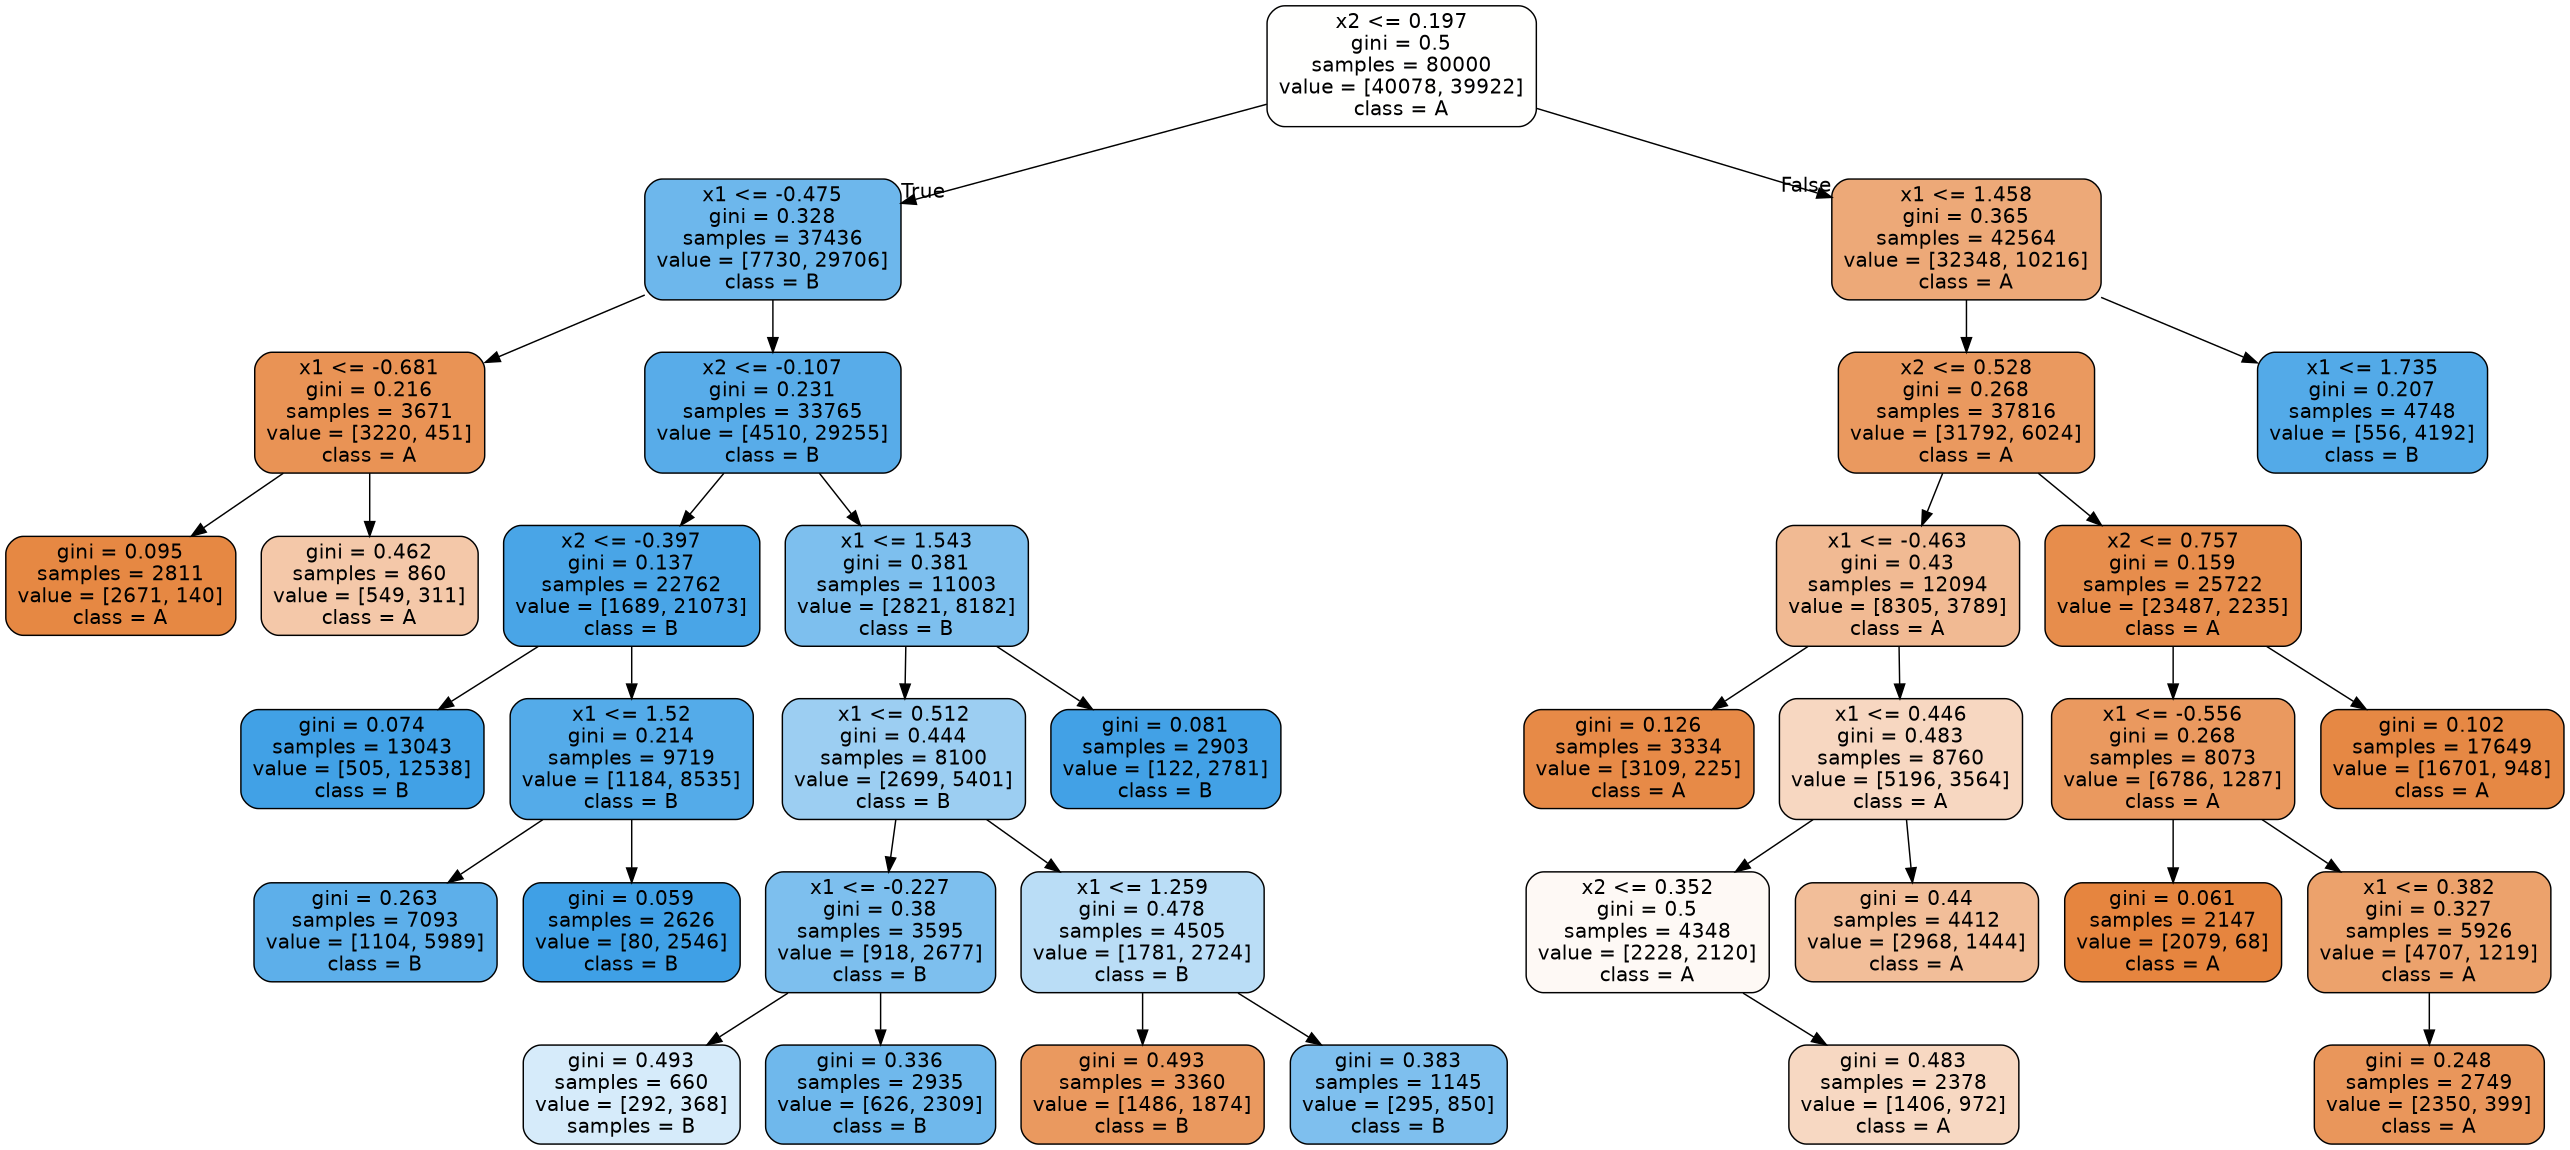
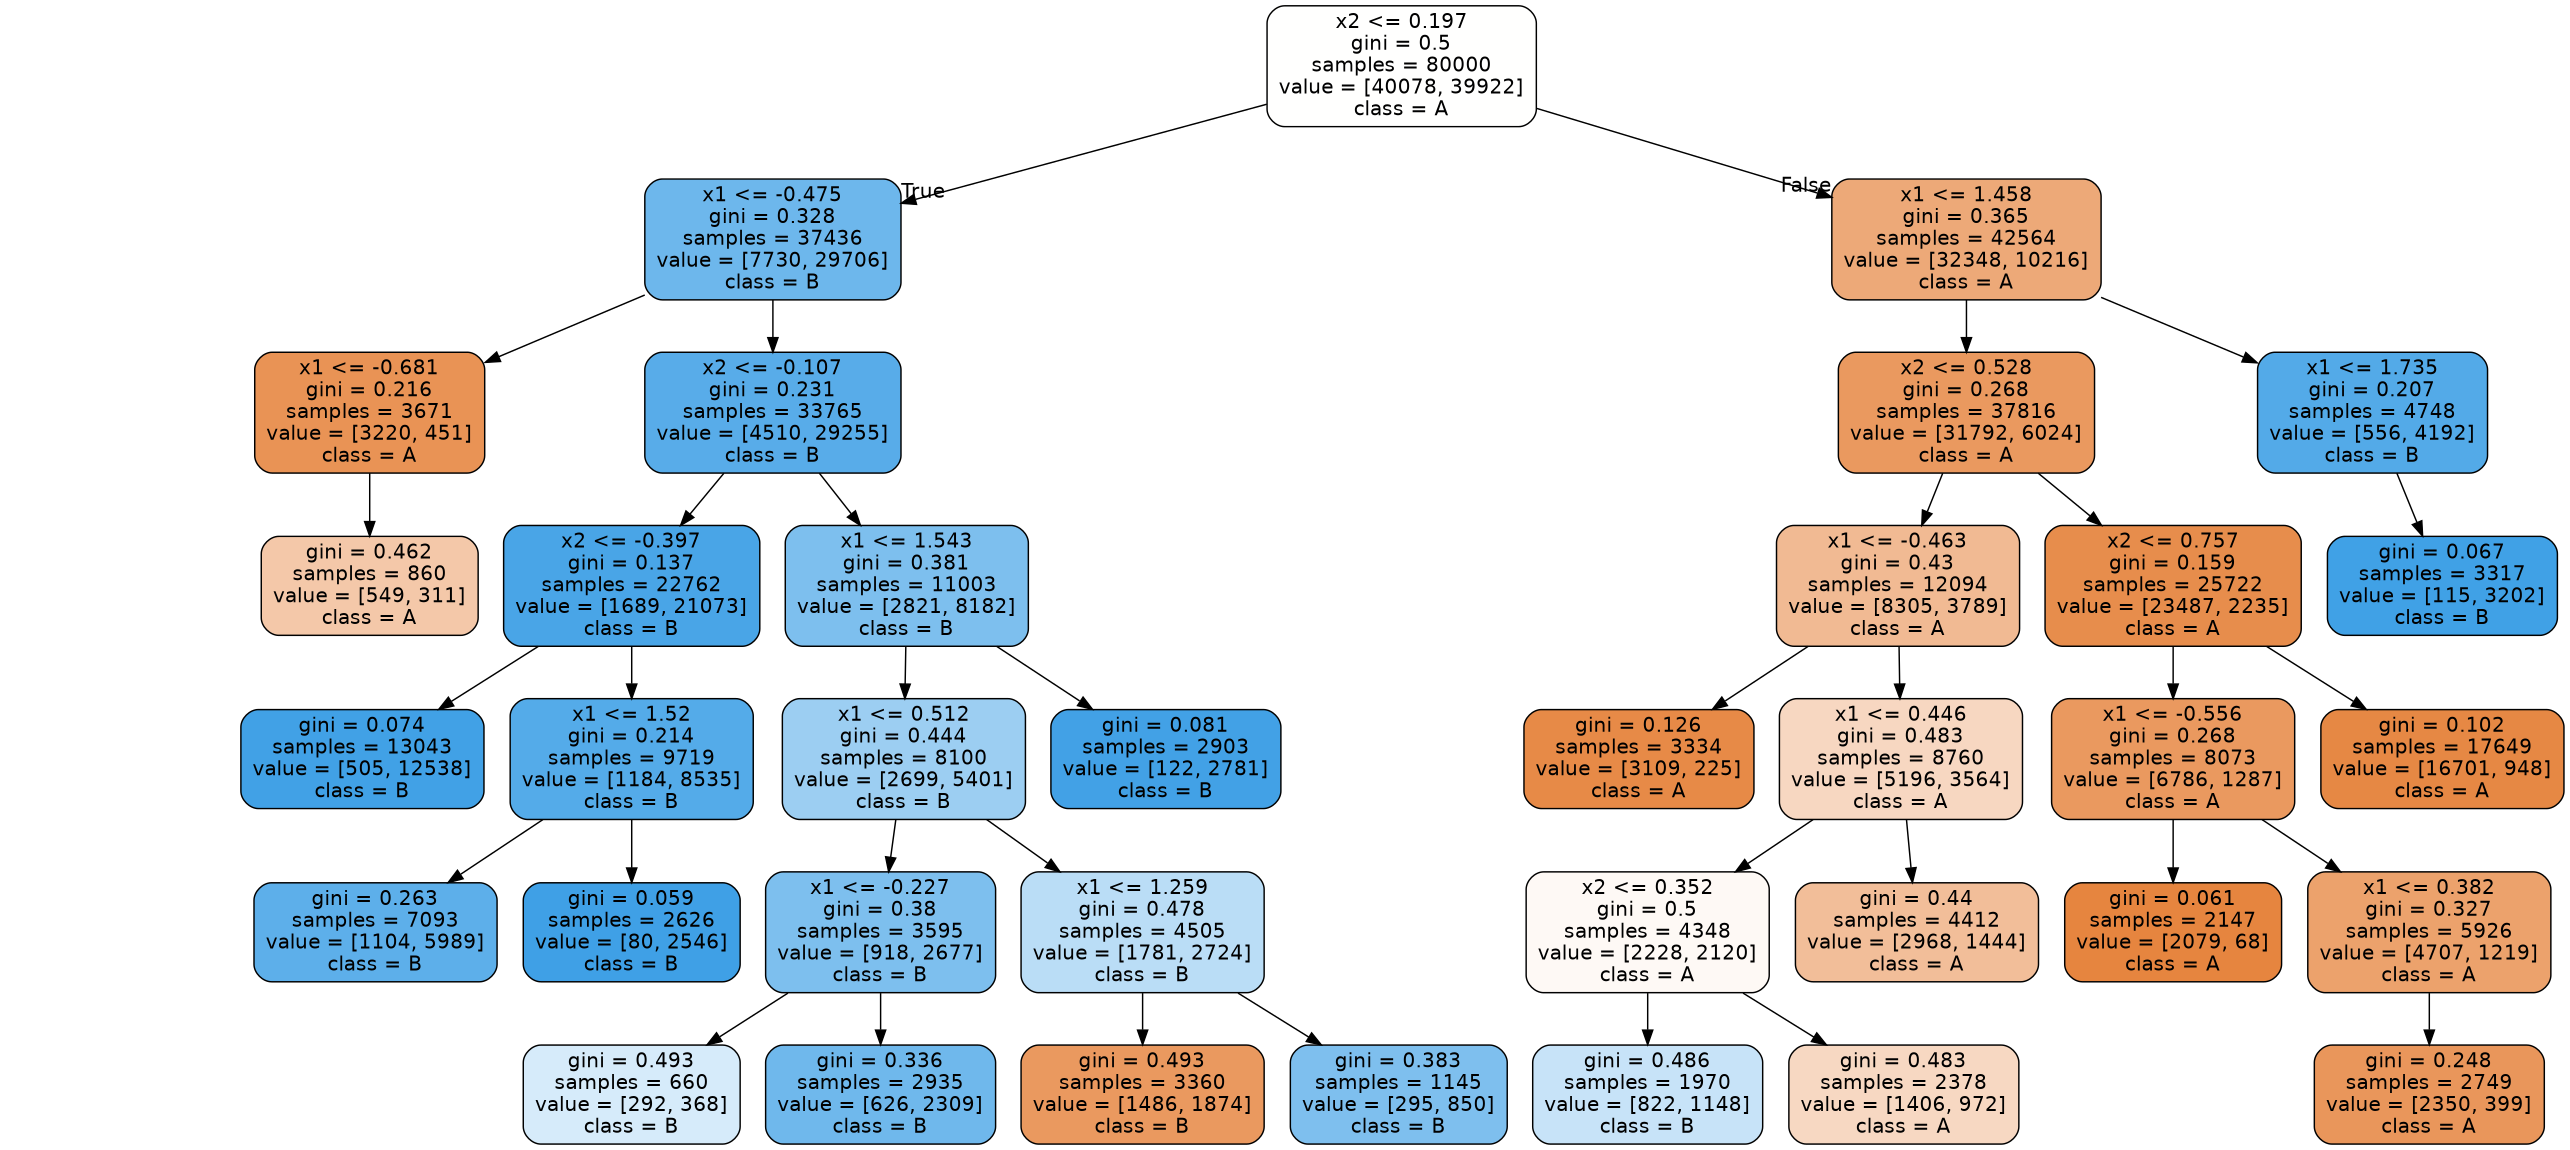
  digraph {
    node [color=black fillcolor="#ea995f" fontname=helvetica shape=box style="filled, rounded"]
    edge [fontname=helvetica]
    n1 [fillcolor="#fffffe" label="x2 <= 0.197\ngini = 0.5\nsamples = 80000\nvalue = [40078, 39922]\nclass = A"]
    n2 [fillcolor="#6db7ec" label="x1 <= -0.475\ngini = 0.328\nsamples = 37436\nvalue = [7730, 29706]\nclass = B"]
    n3 [fillcolor="#eda978" label="x1 <= 1.458\ngini = 0.365\nsamples = 42564\nvalue = [32348, 10216]\nclass = A"]
    n4 [fillcolor="#e99355" label="x1 <= -0.681\ngini = 0.216\nsamples = 3671\nvalue = [3220, 451]\nclass = A"]
    n5 [fillcolor="#58ace9" label="x2 <= -0.107\ngini = 0.231\nsamples = 33765\nvalue = [4510, 29255]\nclass = B"]
    n6 [label="x2 <= 0.528\ngini = 0.268\nsamples = 37816\nvalue = [31792, 6024]\nclass = A"]
    n7 [fillcolor="#53aae8" label="x1 <= 1.735\ngini = 0.207\nsamples = 4748\nvalue = [556, 4192]\nclass = B"]
-   n8 [fillcolor="#e68843" label="gini = 0.095\nsamples = 2811\nvalue = [2671, 140]\nclass = A"]
    n9 [fillcolor="#f4c8a9" label="gini = 0.462\nsamples = 860\nvalue = [549, 311]\nclass = A"]
    n10 [fillcolor="#49a5e7" label="x2 <= -0.397\ngini = 0.137\nsamples = 22762\nvalue = [1689, 21073]\nclass = B"]
    n11 [fillcolor="#7dbfee" label="x1 <= 1.543\ngini = 0.381\nsamples = 11003\nvalue = [2821, 8182]\nclass = B"]
    n12 [fillcolor="#41a1e6" label="gini = 0.074\nsamples = 13043\nvalue = [505, 12538]\nclass = B"]
    n13 [fillcolor="#54abe9" label="x1 <= 1.52\ngini = 0.214\nsamples = 9719\nvalue = [1184, 8535]\nclass = B"]
    n14 [fillcolor="#9ccef2" label="x1 <= 0.512\ngini = 0.444\nsamples = 8100\nvalue = [2699, 5401]\nclass = B"]
    n15 [fillcolor="#42a1e6" label="gini = 0.081\nsamples = 2903\nvalue = [122, 2781]\nclass = B"]
    n16 [fillcolor="#5dafea" label="gini = 0.263\nsamples = 7093\nvalue = [1104, 5989]\nclass = B"]
    n17 [fillcolor="#3fa0e6" label="gini = 0.059\nsamples = 2626\nvalue = [80, 2546]\nclass = B"]
    n18 [fillcolor="#7dbfee" label="x1 <= -0.227\ngini = 0.38\nsamples = 3595\nvalue = [918, 2677]\nclass = B"]
    n19 [fillcolor="#baddf6" label="x1 <= 1.259\ngini = 0.478\nsamples = 4505\nvalue = [1781, 2724]\nclass = B"]
-   n20 [fillcolor="#d6ebfa" label="gini = 0.493\nsamples = 660\nvalue = [292, 368]\nsamples = B"]
+   n20 [fillcolor="#d6ebfa" label="gini = 0.493\nsamples = 660\nvalue = [292, 368]\nclass = B"]
    n21 [fillcolor="#6fb8ec" label="gini = 0.336\nsamples = 2935\nvalue = [626, 2309]\nclass = B"]
    n22 [label="gini = 0.493\nsamples = 3360\nvalue = [1486, 1874]\nclass = B"]
    n23 [fillcolor="#7ebfee" label="gini = 0.383\nsamples = 1145\nvalue = [295, 850]\nclass = B"]
    n24 [fillcolor="#f1ba93" label="x1 <= -0.463\ngini = 0.43\nsamples = 12094\nvalue = [8305, 3789]\nclass = A"]
    n25 [fillcolor="#e78d4c" label="x2 <= 0.757\ngini = 0.159\nsamples = 25722\nvalue = [23487, 2235]\nclass = A"]
+   n26 [fillcolor="#40a1e6" label="gini = 0.067\nsamples = 3317\nvalue = [115, 3202]\nclass = B"]
    n27 [fillcolor="#e78a47" label="gini = 0.126\nsamples = 3334\nvalue = [3109, 225]\nclass = A"]
    n28 [fillcolor="#f7d7c1" label="x1 <= 0.446\ngini = 0.483\nsamples = 8760\nvalue = [5196, 3564]\nclass = A"]
    n29 [label="x1 <= -0.556\ngini = 0.268\nsamples = 8073\nvalue = [6786, 1287]\nclass = A"]
    n30 [fillcolor="#e68844" label="gini = 0.102\nsamples = 17649\nvalue = [16701, 948]\nclass = A"]
    n31 [fillcolor="#fef9f5" label="x2 <= 0.352\ngini = 0.5\nsamples = 4348\nvalue = [2228, 2120]\nclass = A"]
    n32 [fillcolor="#f2be99" label="gini = 0.44\nsamples = 4412\nvalue = [2968, 1444]\nclass = A"]
+   n33 [fillcolor="#c7e3f8" label="gini = 0.486\nsamples = 1970\nvalue = [822, 1148]\nclass = B"]
    n34 [fillcolor="#f7d8c2" label="gini = 0.483\nsamples = 2378\nvalue = [1406, 972]\nclass = A"]
    n35 [fillcolor="#e6853f" label="gini = 0.061\nsamples = 2147\nvalue = [2079, 68]\nclass = A"]
    n36 [fillcolor="#eca26c" label="x1 <= 0.382\ngini = 0.327\nsamples = 5926\nvalue = [4707, 1219]\nclass = A"]
    n37 [fillcolor="#e9965b" label="gini = 0.248\nsamples = 2749\nvalue = [2350, 399]\nclass = A"]
    n1 -> n2 [headlabel=True labelangle=45 labeldistance=2.5]
    n1 -> n3 [headlabel=False labelangle=-45 labeldistance=2.5]
    n2 -> n4
    n2 -> n5
    n3 -> n6
    n3 -> n7
-   n4 -> n8
    n4 -> n9
    n5 -> n10
    n5 -> n11
    n6 -> n24
    n6 -> n25
+   n7 -> n26
    n10 -> n12
    n10 -> n13
    n11 -> n14
    n11 -> n15
    n13 -> n16
    n13 -> n17
    n14 -> n18
    n14 -> n19
    n18 -> n20
    n18 -> n21
    n19 -> n22
    n19 -> n23
    n24 -> n27
    n24 -> n28
    n25 -> n29
    n25 -> n30
    n28 -> n31
    n28 -> n32
    n29 -> n35
    n29 -> n36
+   n31 -> n33
    n31 -> n34
    n36 -> n37
  }
